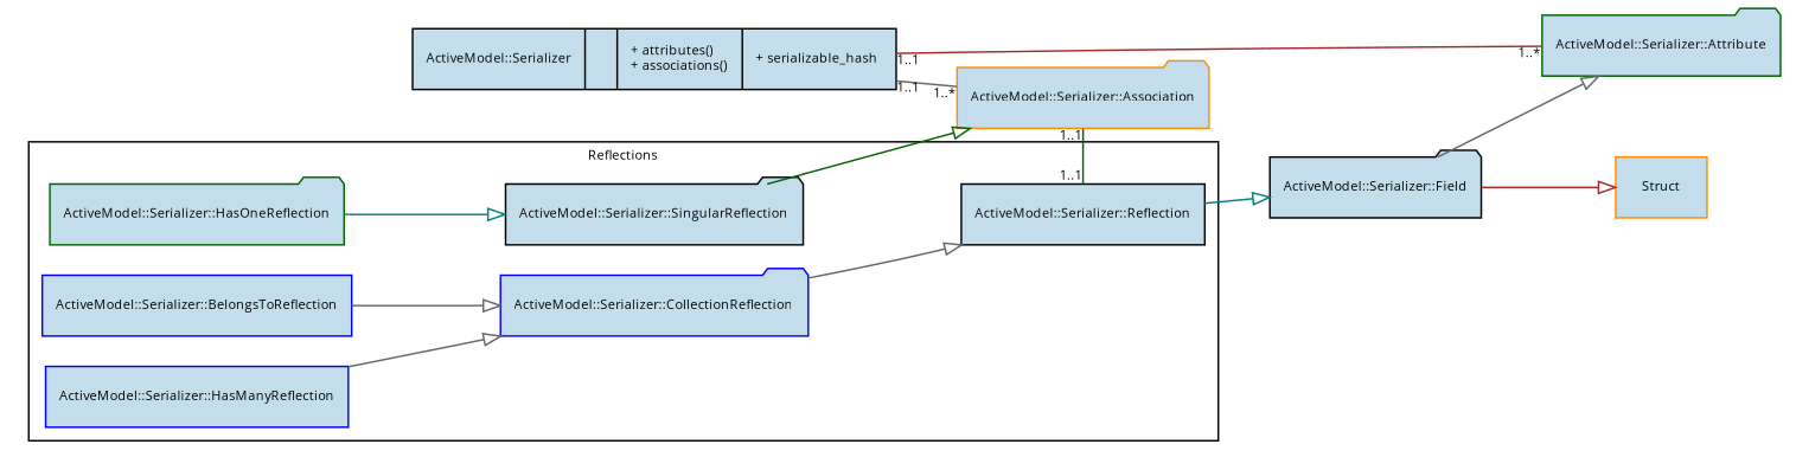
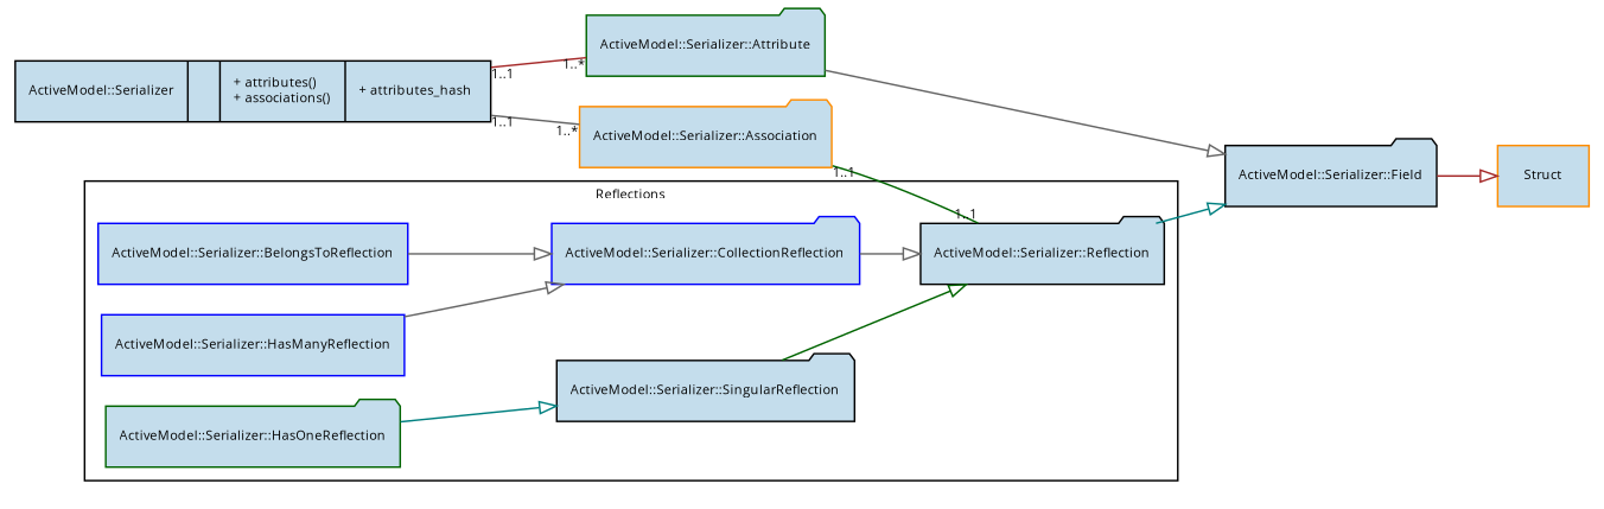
  digraph {
    fontname="Open Sans"
    fontsize=8
    rankdir=LR
    node [color=black fillcolor="#c4ddec" fontname="Open Sans" fontsize=8 shape=folder style=filled]
    edge [arrowhead=empty color=gray40 fontname="Open Sans" fontsize=8]
-   n1 [label="ActiveModel::Serializer::Reflection" shape=box]
+   n1 [label="ActiveModel::Serializer::Reflection"]
    n2 [label="ActiveModel::Serializer::SingularReflection"]
    n3 [color=blue label="ActiveModel::Serializer::BelongsToReflection" shape=box]
    n4 [color=blue label="ActiveModel::Serializer::CollectionReflection"]
    n5 [color=blue label="ActiveModel::Serializer::HasManyReflection" shape=box]
    n6 [color=darkgreen label="ActiveModel::Serializer::HasOneReflection"]
    n7 [label="ActiveModel::Serializer::Field"]
-   n8 [label="{ActiveModel::Serializer||+ attributes()\l+ associations()\l|+ serializable_hash \l}" shape=record]
+   n8 [label="{ActiveModel::Serializer||+ attributes()\l+ associations()\l|+ attributes_hash \l}" shape=record]
    n9 [color=darkgreen label="ActiveModel::Serializer::Attribute"]
    n10 [color=darkorange label="ActiveModel::Serializer::Association"]
    Struct [color=darkorange shape=box]
    subgraph cluster_1 {
      label=Reflections
      n1
      n2
      n3
      n4
      n5
      n6
    }
    n1 -> n7 [color=teal]
-   n2 -> n10 [color=darkgreen]
+   n2 -> n1 [color=darkgreen]
    n3 -> n4
    n4 -> n1
    n5 -> n4
    n6 -> n2 [color=teal]
    n7 -> Struct [color=brown]
    n8 -> n9 [arrowhead=none color=brown headlabel="1..*" taillabel="1..1"]
    n8 -> n10 [arrowhead=none headlabel="1..*" taillabel="1..1"]
-   n7 -> n9
+   n9 -> n7
    n10 -> n1 [arrowhead=none color=darkgreen headlabel="1..1" taillabel="1..1"]
  }
